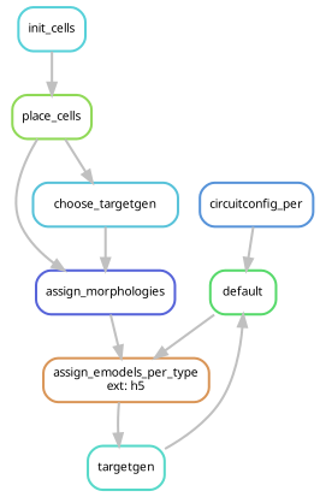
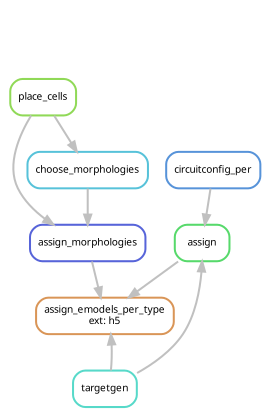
  digraph {
    bgcolor=white
    node [fontname=sans fontsize=10 penwidth=2 shape=box style=rounded]
    edge [color=grey penwidth=2]
-   n1 [color="0.36 0.6 0.85" label=default]
+   n1 [color="0.36 0.6 0.85" label=assign]
    n2 [color="0.08 0.6 0.85" label="assign_emodels_per_type\next: h5"]
    n3 [color="0.59 0.6 0.85" label=circuitconfig_per]
    n4 [color="0.48 0.6 0.85" label=targetgen]
    n5 [color="0.65 0.6 0.85" label=assign_morphologies]
    n6 [color="0.26 0.6 0.85" label=place_cells]
-   n7 [color="0.53 0.6 0.85" label=choose_targetgen]
-   n8 [color="0.51 0.6 0.85" label=init_cells]
+   n7 [color="0.53 0.6 0.85" label=choose_morphologies]
    n1 -> n2
-   n2 -> n4
+   n4 -> n2
    n3 -> n1
    n4 -> n1
    n5 -> n2
    n6 -> n5
    n6 -> n7
    n7 -> n5
-   n8 -> n6
  }
